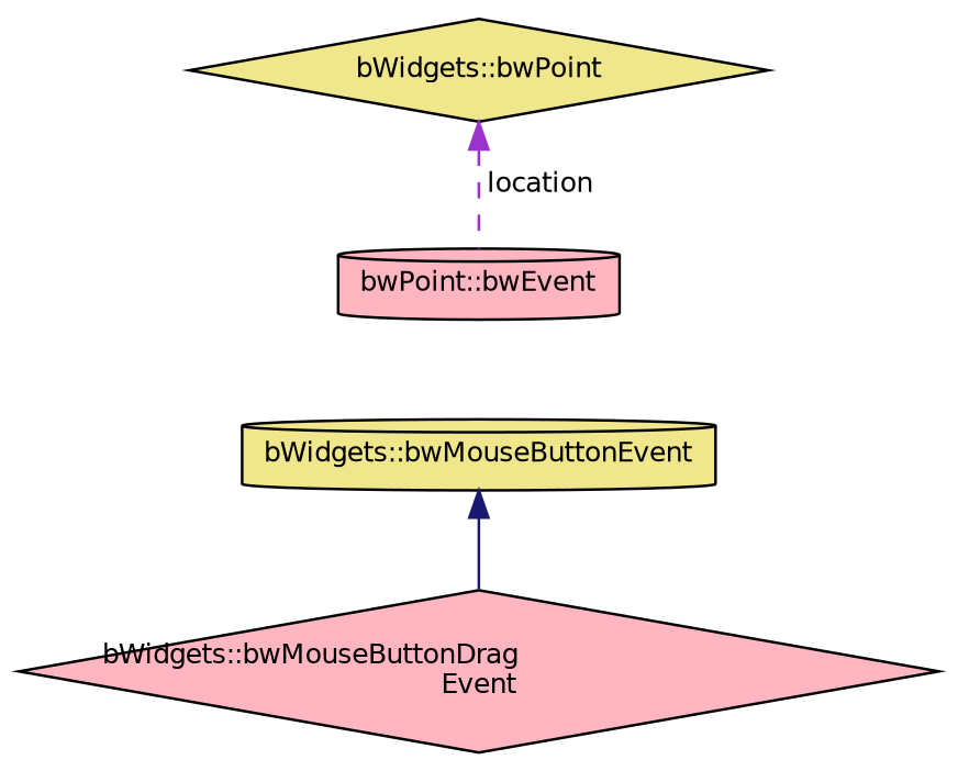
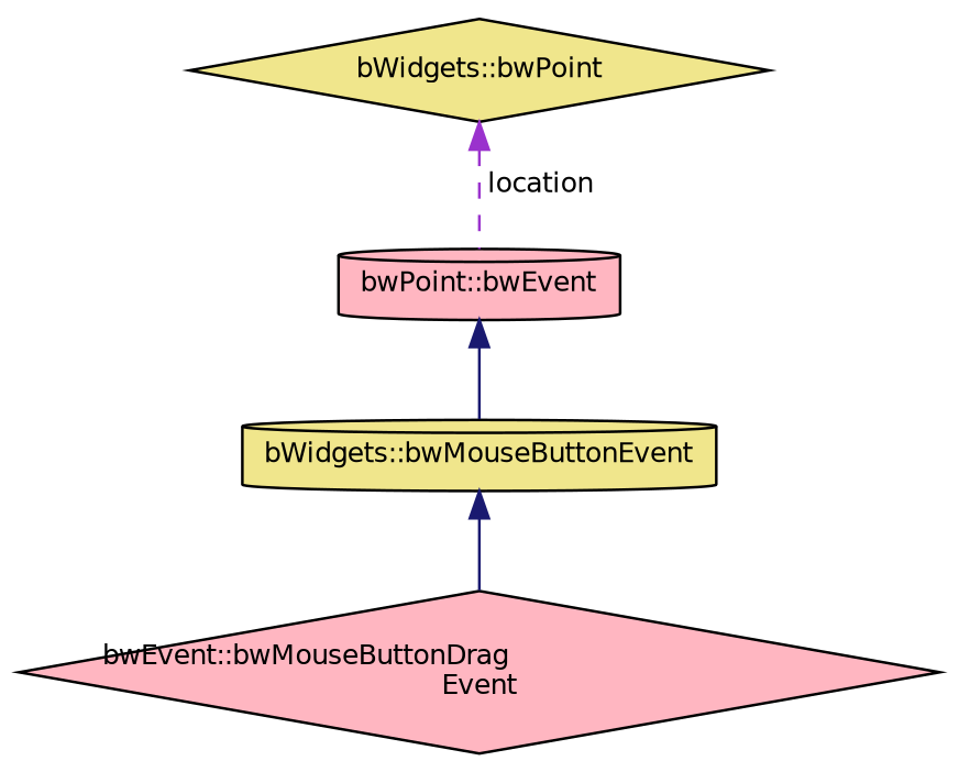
  digraph {
    node [color=black fillcolor=lightpink fontname=Helvetica fontsize=10 shape=diamond style=filled]
    edge [color=midnightblue dir=back fontname=Helvetica fontsize=10 labelfontname=Helvetica labelfontsize=10 style=solid]
-   n1 [fontcolor=black height=0.2 label="bWidgets::bwMouseButtonDrag\lEvent" width=0.4]
+   n1 [fontcolor=black height=0.2 label="bwEvent::bwMouseButtonDrag\lEvent" width=0.4]
    n2 [fillcolor=khaki height=0.2 label="bWidgets::bwMouseButtonEvent" shape=cylinder width=0.4]
    n3 [height=0.2 label="bwPoint::bwEvent" shape=cylinder width=0.4]
    n4 [fillcolor=khaki height=0.2 label="bWidgets::bwPoint" width=0.4]
    n2 -> n1
+   n3 -> n2
    n4 -> n3 [color=darkorchid3 label=" location" style=dashed]
  }
